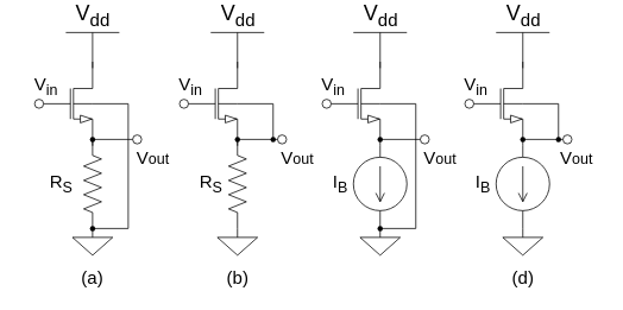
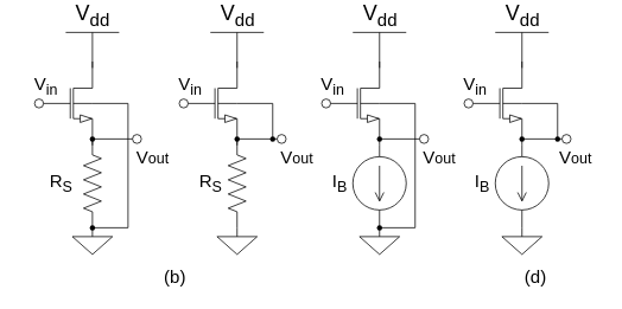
  <mxCell id="0" />
  <mxCell id="1" parent="0" />
  <mxCell id="2" value="" style="verticalLabelPosition=bottom;shadow=0;dashed=0;align=center;html=1;verticalAlign=top;shape=mxgraph.electrical.transistors.nmos_bulk;pointerEvents=1;" vertex="1" parent="1"><mxGeometry x="43" y="50" width="60" height="100" as="geometry" /></mxCell>
  <mxCell id="3" value="" style="verticalLabelPosition=bottom;shadow=0;dashed=0;align=center;html=1;verticalAlign=top;shape=mxgraph.electrical.transistors.nmos_bulk;pointerEvents=1;" vertex="1" parent="1"><mxGeometry x="205.5" y="50" width="60" height="100" as="geometry" /></mxCell>
  <mxCell id="4" value="" style="verticalLabelPosition=bottom;shadow=0;dashed=0;align=center;html=1;verticalAlign=top;shape=mxgraph.electrical.transistors.nmos_bulk;pointerEvents=1;" vertex="1" parent="1"><mxGeometry x="365.5" y="50" width="60" height="100" as="geometry" /></mxCell>
  <mxCell id="5" value="" style="verticalLabelPosition=bottom;shadow=0;dashed=0;align=center;html=1;verticalAlign=top;shape=mxgraph.electrical.transistors.nmos_bulk;pointerEvents=1;" vertex="1" parent="1"><mxGeometry x="525.5" y="50" width="60" height="100" as="geometry" /></mxCell>
  <mxCell id="6" value="" style="pointerEvents=1;verticalLabelPosition=bottom;shadow=0;dashed=0;align=center;html=1;verticalAlign=top;shape=mxgraph.electrical.resistors.resistor_2;rotation=90;" vertex="1" parent="1"><mxGeometry x="53" y="180" width="100" height="20" as="geometry" /></mxCell>
  <mxCell id="7" value="" style="pointerEvents=1;verticalLabelPosition=bottom;shadow=0;dashed=0;align=center;html=1;verticalAlign=top;shape=mxgraph.electrical.resistors.resistor_2;rotation=90;" vertex="1" parent="1"><mxGeometry x="215.5" y="180" width="100" height="20" as="geometry" /></mxCell>
  <mxCell id="8" value="" style="pointerEvents=1;verticalLabelPosition=bottom;shadow=0;dashed=0;align=center;html=1;verticalAlign=top;shape=mxgraph.electrical.signal_sources.source;aspect=fixed;points=[[0.5,0,0],[1,0.5,0],[0.5,1,0],[0,0.5,0]];elSignalType=dc1;rotation=90;" vertex="1" parent="1"><mxGeometry x="395.5" y="160" width="60" height="60" as="geometry" /></mxCell>
  <mxCell id="9" value="" style="pointerEvents=1;verticalLabelPosition=bottom;shadow=0;dashed=0;align=center;html=1;verticalAlign=top;shape=mxgraph.electrical.signal_sources.source;aspect=fixed;points=[[0.5,0,0],[1,0.5,0],[0.5,1,0],[0,0.5,0]];elSignalType=dc1;rotation=90;" vertex="1" parent="1"><mxGeometry x="555.5" y="160" width="60" height="60" as="geometry" /></mxCell>
  <mxCell id="10" value="" style="pointerEvents=1;verticalLabelPosition=bottom;shadow=0;dashed=0;align=center;html=1;verticalAlign=top;shape=mxgraph.electrical.signal_sources.signal_ground;" vertex="1" parent="1"><mxGeometry x="80.5" y="240" width="45" height="30" as="geometry" /></mxCell>
  <mxCell id="11" value="" style="pointerEvents=1;verticalLabelPosition=bottom;shadow=0;dashed=0;align=center;html=1;verticalAlign=top;shape=mxgraph.electrical.signal_sources.signal_ground;" vertex="1" parent="1"><mxGeometry x="243" y="240" width="45" height="30" as="geometry" /></mxCell>
  <mxCell id="12" value="" style="pointerEvents=1;verticalLabelPosition=bottom;shadow=0;dashed=0;align=center;html=1;verticalAlign=top;shape=mxgraph.electrical.signal_sources.signal_ground;" vertex="1" parent="1"><mxGeometry x="403" y="240" width="45" height="30" as="geometry" /></mxCell>
  <mxCell id="13" value="" style="pointerEvents=1;verticalLabelPosition=bottom;shadow=0;dashed=0;align=center;html=1;verticalAlign=top;shape=mxgraph.electrical.signal_sources.signal_ground;" vertex="1" parent="1"><mxGeometry x="563" y="240" width="45" height="30" as="geometry" /></mxCell>
  <mxCell id="14" value="" style="endArrow=none;html=1;strokeWidth=1;rounded=0;entryX=1;entryY=0.5;entryDx=0;entryDy=0;entryPerimeter=0;exitDx=0;exitDy=0;exitPerimeter=0;" edge="1" parent="1" source="46" target="8"><mxGeometry width="100" relative="1" as="geometry"><mxPoint x="375.5" y="260" as="sourcePoint" /><mxPoint x="475.5" y="260" as="targetPoint" /></mxGeometry></mxCell>
  <mxCell id="15" value="" style="endArrow=none;html=1;strokeWidth=1;rounded=0;entryX=1;entryY=0.5;entryDx=0;entryDy=0;entryPerimeter=0;exitX=0.5;exitY=0;exitDx=0;exitDy=0;exitPerimeter=0;" edge="1" parent="1" source="13" target="9"><mxGeometry width="100" relative="1" as="geometry"><mxPoint x="415.5" y="260" as="sourcePoint" /><mxPoint x="515.5" y="260" as="targetPoint" /></mxGeometry></mxCell>
  <mxCell id="16" value="" style="endArrow=none;html=1;strokeWidth=1;rounded=0;entryX=1;entryY=1;entryDx=0;entryDy=0;entryPerimeter=0;exitX=0;exitY=0.5;exitDx=0;exitDy=0;exitPerimeter=0;" edge="1" parent="1" source="8" target="4"><mxGeometry width="100" relative="1" as="geometry"><mxPoint x="375.5" y="190" as="sourcePoint" /><mxPoint x="475.5" y="190" as="targetPoint" /></mxGeometry></mxCell>
  <mxCell id="17" value="" style="endArrow=none;html=1;strokeWidth=1;rounded=0;entryX=1;entryY=1;entryDx=0;entryDy=0;entryPerimeter=0;exitX=0;exitY=0.5;exitDx=0;exitDy=0;exitPerimeter=0;" edge="1" parent="1" source="9" target="5"><mxGeometry width="100" relative="1" as="geometry"><mxPoint x="415.5" y="190" as="sourcePoint" /><mxPoint x="515.5" y="190" as="targetPoint" /></mxGeometry></mxCell>
  <mxCell id="18" value="V&lt;sub&gt;dd&lt;/sub&gt;" style="verticalLabelPosition=top;verticalAlign=bottom;shape=mxgraph.electrical.signal_sources.vdd;shadow=0;dashed=0;align=center;strokeWidth=1;fontSize=24;html=1;flipV=1;" vertex="1" parent="1"><mxGeometry x="73" y="20" width="60" height="40" as="geometry" /></mxCell>
  <mxCell id="19" value="V&lt;sub&gt;dd&lt;/sub&gt;" style="verticalLabelPosition=top;verticalAlign=bottom;shape=mxgraph.electrical.signal_sources.vdd;shadow=0;dashed=0;align=center;strokeWidth=1;fontSize=24;html=1;flipV=1;" vertex="1" parent="1"><mxGeometry x="235.5" y="20" width="60" height="40" as="geometry" /></mxCell>
  <mxCell id="20" value="V&lt;sub&gt;dd&lt;/sub&gt;" style="verticalLabelPosition=top;verticalAlign=bottom;shape=mxgraph.electrical.signal_sources.vdd;shadow=0;dashed=0;align=center;strokeWidth=1;fontSize=24;html=1;flipV=1;" vertex="1" parent="1"><mxGeometry x="395.5" y="20" width="60" height="40" as="geometry" /></mxCell>
  <mxCell id="21" value="V&lt;sub&gt;dd&lt;/sub&gt;" style="verticalLabelPosition=top;verticalAlign=bottom;shape=mxgraph.electrical.signal_sources.vdd;shadow=0;dashed=0;align=center;strokeWidth=1;fontSize=24;html=1;flipV=1;" vertex="1" parent="1"><mxGeometry x="555.5" y="20" width="60" height="40" as="geometry" /></mxCell>
  <mxCell id="22" value="" style="endArrow=none;html=1;strokeWidth=1;rounded=0;" edge="1" parent="1"><mxGeometry width="100" relative="1" as="geometry"><mxPoint x="103" y="140" as="sourcePoint" /><mxPoint x="153" y="140" as="targetPoint" /></mxGeometry></mxCell>
  <mxCell id="23" value="" style="endArrow=none;html=1;strokeWidth=1;rounded=0;" edge="1" parent="1" source="49"><mxGeometry width="100" relative="1" as="geometry"><mxPoint x="265.5" y="140" as="sourcePoint" /><mxPoint x="315.5" y="140" as="targetPoint" /></mxGeometry></mxCell>
  <mxCell id="24" value="" style="endArrow=none;html=1;strokeWidth=1;rounded=0;" edge="1" parent="1" source="34"><mxGeometry width="100" relative="1" as="geometry"><mxPoint x="425.5" y="140" as="sourcePoint" /><mxPoint x="475.5" y="140" as="targetPoint" /></mxGeometry></mxCell>
  <mxCell id="25" value="" style="endArrow=none;html=1;strokeWidth=1;rounded=0;" edge="1" parent="1" source="51"><mxGeometry width="100" relative="1" as="geometry"><mxPoint x="585.5" y="140" as="sourcePoint" /><mxPoint x="635.5" y="140" as="targetPoint" /></mxGeometry></mxCell>
  <mxCell id="26" value="" style="verticalLabelPosition=bottom;shadow=0;dashed=0;align=center;html=1;verticalAlign=top;strokeWidth=1;shape=ellipse;" vertex="1" parent="1"><mxGeometry x="148" y="135" width="10" height="10" as="geometry" /></mxCell>
  <mxCell id="27" value="" style="verticalLabelPosition=bottom;shadow=0;dashed=0;align=center;html=1;verticalAlign=top;strokeWidth=1;shape=ellipse;" vertex="1" parent="1"><mxGeometry x="310.5" y="135" width="10" height="10" as="geometry" /></mxCell>
  <mxCell id="28" value="" style="verticalLabelPosition=bottom;shadow=0;dashed=0;align=center;html=1;verticalAlign=top;strokeWidth=1;shape=ellipse;" vertex="1" parent="1"><mxGeometry x="470.5" y="135" width="10" height="10" as="geometry" /></mxCell>
  <mxCell id="29" value="" style="verticalLabelPosition=bottom;shadow=0;dashed=0;align=center;html=1;verticalAlign=top;strokeWidth=1;shape=ellipse;" vertex="1" parent="1"><mxGeometry x="630.5" y="135" width="10" height="10" as="geometry" /></mxCell>
  <mxCell id="30" value="" style="shape=waypoint;sketch=0;fillStyle=solid;size=6;pointerEvents=1;points=[];fillColor=none;resizable=0;rotatable=0;perimeter=centerPerimeter;snapToPoint=1;" vertex="1" parent="1"><mxGeometry x="93" y="130" width="20" height="20" as="geometry" /></mxCell>
  <mxCell id="31" value="" style="endArrow=none;html=1;strokeWidth=1;rounded=0;" edge="1" parent="1" target="32"><mxGeometry width="100" relative="1" as="geometry"><mxPoint x="265.5" y="140" as="sourcePoint" /><mxPoint x="315.5" y="140" as="targetPoint" /></mxGeometry></mxCell>
  <mxCell id="32" value="" style="shape=waypoint;sketch=0;fillStyle=solid;size=6;pointerEvents=1;points=[];fillColor=none;resizable=0;rotatable=0;perimeter=centerPerimeter;snapToPoint=1;" vertex="1" parent="1"><mxGeometry x="255.5" y="130" width="20" height="20" as="geometry" /></mxCell>
  <mxCell id="33" value="" style="endArrow=none;html=1;strokeWidth=1;rounded=0;" edge="1" parent="1" target="34"><mxGeometry width="100" relative="1" as="geometry"><mxPoint x="425.5" y="140" as="sourcePoint" /><mxPoint x="475.5" y="140" as="targetPoint" /></mxGeometry></mxCell>
  <mxCell id="34" value="" style="shape=waypoint;sketch=0;fillStyle=solid;size=6;pointerEvents=1;points=[];fillColor=none;resizable=0;rotatable=0;perimeter=centerPerimeter;snapToPoint=1;" vertex="1" parent="1"><mxGeometry x="415.5" y="130" width="20" height="20" as="geometry" /></mxCell>
  <mxCell id="35" value="" style="endArrow=none;html=1;strokeWidth=1;rounded=0;" edge="1" parent="1" target="36"><mxGeometry width="100" relative="1" as="geometry"><mxPoint x="585.5" y="140" as="sourcePoint" /><mxPoint x="635.5" y="140" as="targetPoint" /></mxGeometry></mxCell>
  <mxCell id="36" value="" style="shape=waypoint;sketch=0;fillStyle=solid;size=6;pointerEvents=1;points=[];fillColor=none;resizable=0;rotatable=0;perimeter=centerPerimeter;snapToPoint=1;" vertex="1" parent="1"><mxGeometry x="575.5" y="130" width="20" height="20" as="geometry" /></mxCell>
  <mxCell id="37" value="" style="endArrow=none;html=1;strokeWidth=1;rounded=0;exitX=1;exitY=0.5;exitDx=0;exitDy=0;exitPerimeter=0;entryX=1;entryY=0.5;entryDx=0;entryDy=0;entryPerimeter=0;" edge="1" parent="1" source="2" target="6"><mxGeometry width="100" relative="1" as="geometry"><mxPoint x="213" y="120" as="sourcePoint" /><mxPoint x="143" y="210" as="targetPoint" /><Array as="points"><mxPoint x="143" y="100" /><mxPoint x="143" y="240" /></Array></mxGeometry></mxCell>
  <mxCell id="38" value="" style="shape=waypoint;sketch=0;fillStyle=solid;size=6;pointerEvents=1;points=[];fillColor=none;resizable=0;rotatable=0;perimeter=centerPerimeter;snapToPoint=1;" vertex="1" parent="1"><mxGeometry x="93" y="230" width="20" height="20" as="geometry" /></mxCell>
  <mxCell id="39" value="" style="verticalLabelPosition=bottom;shadow=0;dashed=0;align=center;html=1;verticalAlign=top;strokeWidth=1;shape=ellipse;" vertex="1" parent="1"><mxGeometry x="38" y="95" width="10" height="10" as="geometry" /></mxCell>
  <mxCell id="40" value="" style="verticalLabelPosition=bottom;shadow=0;dashed=0;align=center;html=1;verticalAlign=top;strokeWidth=1;shape=ellipse;" vertex="1" parent="1"><mxGeometry x="200.5" y="95" width="10" height="10" as="geometry" /></mxCell>
  <mxCell id="41" value="" style="verticalLabelPosition=bottom;shadow=0;dashed=0;align=center;html=1;verticalAlign=top;strokeWidth=1;shape=ellipse;" vertex="1" parent="1"><mxGeometry x="360.5" y="95" width="10" height="10" as="geometry" /></mxCell>
  <mxCell id="42" value="" style="verticalLabelPosition=bottom;shadow=0;dashed=0;align=center;html=1;verticalAlign=top;strokeWidth=1;shape=ellipse;" vertex="1" parent="1"><mxGeometry x="520.5" y="95" width="10" height="10" as="geometry" /></mxCell>
  <mxCell id="43" value="" style="endArrow=none;html=1;strokeWidth=1;rounded=0;exitX=1;exitY=0.5;exitDx=0;exitDy=0;exitPerimeter=0;" edge="1" parent="1" source="3"><mxGeometry width="100" relative="1" as="geometry"><mxPoint x="255.5" y="120" as="sourcePoint" /><mxPoint x="305.5" y="140" as="targetPoint" /><Array as="points"><mxPoint x="305.5" y="100" /></Array></mxGeometry></mxCell>
  <mxCell id="44" value="" style="endArrow=none;html=1;strokeWidth=1;rounded=0;exitX=1;exitY=0.5;exitDx=0;exitDy=0;exitPerimeter=0;entryX=1;entryY=0.5;entryDx=0;entryDy=0;entryPerimeter=0;" edge="1" parent="1"><mxGeometry width="100" relative="1" as="geometry"><mxPoint x="425.5" y="100" as="sourcePoint" /><mxPoint x="425.5" y="240" as="targetPoint" /><Array as="points"><mxPoint x="465.5" y="100" /><mxPoint x="465.5" y="240" /></Array></mxGeometry></mxCell>
  <mxCell id="45" value="" style="endArrow=none;html=1;strokeWidth=1;rounded=0;entryDx=0;entryDy=0;entryPerimeter=0;exitX=0.5;exitY=0;exitDx=0;exitDy=0;exitPerimeter=0;" edge="1" parent="1" source="12" target="46"><mxGeometry width="100" relative="1" as="geometry"><mxPoint x="425.5" y="240" as="sourcePoint" /><mxPoint x="425.5" y="220" as="targetPoint" /></mxGeometry></mxCell>
  <mxCell id="46" value="" style="shape=waypoint;sketch=0;fillStyle=solid;size=6;pointerEvents=1;points=[];fillColor=none;resizable=0;rotatable=0;perimeter=centerPerimeter;snapToPoint=1;" vertex="1" parent="1"><mxGeometry x="415.5" y="230" width="20" height="20" as="geometry" /></mxCell>
  <mxCell id="47" value="" style="endArrow=none;html=1;strokeWidth=1;rounded=0;exitX=1;exitY=0.5;exitDx=0;exitDy=0;exitPerimeter=0;" edge="1" parent="1" source="5"><mxGeometry width="100" relative="1" as="geometry"><mxPoint x="585.5" y="95" as="sourcePoint" /><mxPoint x="625.5" y="140" as="targetPoint" /><Array as="points"><mxPoint x="625.5" y="100" /></Array></mxGeometry></mxCell>
  <mxCell id="48" value="" style="endArrow=none;html=1;strokeWidth=1;rounded=0;" edge="1" parent="1" source="32" target="49"><mxGeometry width="100" relative="1" as="geometry"><mxPoint x="265.5" y="140" as="sourcePoint" /><mxPoint x="315.5" y="140" as="targetPoint" /></mxGeometry></mxCell>
  <mxCell id="49" value="" style="shape=waypoint;sketch=0;fillStyle=solid;size=6;pointerEvents=1;points=[];fillColor=none;resizable=0;rotatable=0;perimeter=centerPerimeter;snapToPoint=1;" vertex="1" parent="1"><mxGeometry x="295.5" y="130" width="20" height="20" as="geometry" /></mxCell>
  <mxCell id="50" value="" style="endArrow=none;html=1;strokeWidth=1;rounded=0;" edge="1" parent="1" source="36" target="51"><mxGeometry width="100" relative="1" as="geometry"><mxPoint x="585.5" y="140" as="sourcePoint" /><mxPoint x="635.5" y="140" as="targetPoint" /></mxGeometry></mxCell>
  <mxCell id="51" value="" style="shape=waypoint;sketch=0;fillStyle=solid;size=6;pointerEvents=1;points=[];fillColor=none;resizable=0;rotatable=0;perimeter=centerPerimeter;snapToPoint=1;" vertex="1" parent="1"><mxGeometry x="615.5" y="130" width="20" height="20" as="geometry" /></mxCell>
  <mxCell id="52" value="&lt;font style=&quot;font-size: 20px;&quot;&gt;V&lt;sub&gt;in&lt;/sub&gt;&lt;/font&gt;" style="text;html=1;align=center;verticalAlign=middle;whiteSpace=wrap;rounded=0;" vertex="1" parent="1"><mxGeometry x="20.5" y="65" width="60" height="30" as="geometry" /></mxCell>
  <mxCell id="53" value="&lt;font style=&quot;font-size: 20px;&quot;&gt;V&lt;sub&gt;in&lt;/sub&gt;&lt;/font&gt;" style="text;html=1;align=center;verticalAlign=middle;whiteSpace=wrap;rounded=0;" vertex="1" parent="1"><mxGeometry x="183" y="65" width="60" height="30" as="geometry" /></mxCell>
  <mxCell id="54" value="&lt;font style=&quot;font-size: 20px;&quot;&gt;V&lt;sub&gt;in&lt;/sub&gt;&lt;/font&gt;" style="text;html=1;align=center;verticalAlign=middle;whiteSpace=wrap;rounded=0;" vertex="1" parent="1"><mxGeometry x="343" y="65" width="60" height="30" as="geometry" /></mxCell>
  <mxCell id="55" value="&lt;font style=&quot;font-size: 20px;&quot;&gt;V&lt;sub&gt;in&lt;/sub&gt;&lt;/font&gt;" style="text;html=1;align=center;verticalAlign=middle;whiteSpace=wrap;rounded=0;" vertex="1" parent="1"><mxGeometry x="503" y="65" width="60" height="30" as="geometry" /></mxCell>
  <mxCell id="56" value="&lt;font style=&quot;font-size: 20px;&quot;&gt;V&lt;/font&gt;&lt;font style=&quot;font-size: 16.667px;&quot;&gt;out&lt;/font&gt;" style="text;html=1;align=center;verticalAlign=middle;whiteSpace=wrap;rounded=0;" vertex="1" parent="1"><mxGeometry x="615.5" y="145" width="60" height="30" as="geometry" /></mxCell>
  <mxCell id="57" value="&lt;font style=&quot;font-size: 20px;&quot;&gt;V&lt;/font&gt;&lt;font style=&quot;font-size: 16.667px;&quot;&gt;out&lt;/font&gt;" style="text;html=1;align=center;verticalAlign=middle;whiteSpace=wrap;rounded=0;" vertex="1" parent="1"><mxGeometry x="463" y="145" width="60" height="30" as="geometry" /></mxCell>
  <mxCell id="58" value="&lt;font style=&quot;font-size: 20px;&quot;&gt;V&lt;/font&gt;&lt;font style=&quot;font-size: 16.667px;&quot;&gt;out&lt;/font&gt;" style="text;html=1;align=center;verticalAlign=middle;whiteSpace=wrap;rounded=0;" vertex="1" parent="1"><mxGeometry x="303" y="145" width="60" height="30" as="geometry" /></mxCell>
  <mxCell id="59" value="&lt;font style=&quot;font-size: 20px;&quot;&gt;V&lt;/font&gt;&lt;font style=&quot;font-size: 16.667px;&quot;&gt;out&lt;/font&gt;" style="text;html=1;align=center;verticalAlign=middle;whiteSpace=wrap;rounded=0;" vertex="1" parent="1"><mxGeometry x="140.5" y="145" width="60" height="30" as="geometry" /></mxCell>
  <mxCell id="60" value="&lt;span style=&quot;font-size: 20px;&quot;&gt;R&lt;sub&gt;S&lt;/sub&gt;&lt;/span&gt;" style="text;html=1;align=center;verticalAlign=middle;whiteSpace=wrap;rounded=0;" vertex="1" parent="1"><mxGeometry x="38" y="175" width="60" height="30" as="geometry" /></mxCell>
  <mxCell id="61" value="&lt;span style=&quot;font-size: 20px;&quot;&gt;R&lt;sub&gt;S&lt;/sub&gt;&lt;/span&gt;" style="text;html=1;align=center;verticalAlign=middle;whiteSpace=wrap;rounded=0;" vertex="1" parent="1"><mxGeometry x="205.5" y="175" width="60" height="30" as="geometry" /></mxCell>
  <mxCell id="62" value="&lt;span style=&quot;font-size: 20px;&quot;&gt;I&lt;sub&gt;B&lt;/sub&gt;&lt;/span&gt;" style="text;html=1;align=center;verticalAlign=middle;whiteSpace=wrap;rounded=0;" vertex="1" parent="1"><mxGeometry x="350.5" y="175" width="60" height="30" as="geometry" /></mxCell>
  <mxCell id="63" value="&lt;span style=&quot;font-size: 20px;&quot;&gt;I&lt;sub&gt;B&lt;/sub&gt;&lt;/span&gt;" style="text;html=1;align=center;verticalAlign=middle;whiteSpace=wrap;rounded=0;" vertex="1" parent="1"><mxGeometry x="510.5" y="175" width="60" height="30" as="geometry" /></mxCell>
- <mxCell id="64" value="(a)" style="text;html=1;align=center;verticalAlign=middle;whiteSpace=wrap;rounded=0;fontSize=20;" vertex="1" parent="1"><mxGeometry x="73" y="280" width="60" height="30" as="geometry" /></mxCell>
- <mxCell id="65" value="(b)" style="text;html=1;align=center;verticalAlign=middle;whiteSpace=wrap;rounded=0;fontSize=20;" vertex="1" parent="1"><mxGeometry x="235.5" y="280" width="60" height="30" as="geometry" /></mxCell>
- <mxCell id="66" value="(d)" style="text;html=1;align=center;verticalAlign=middle;whiteSpace=wrap;rounded=0;fontSize=20;" vertex="1" parent="1"><mxGeometry x="555.5" y="280" width="60" height="30" as="geometry" /></mxCell>
+ <mxCell id="65" value="(b)" style="text;html=1;align=center;verticalAlign=middle;whiteSpace=wrap;rounded=0;fontSize=20;" vertex="1" parent="1"><mxGeometry x="165.5" y="280" width="60" height="30" as="geometry" /></mxCell>
+ <mxCell id="66" value="(d)" style="text;html=1;align=center;verticalAlign=middle;whiteSpace=wrap;rounded=0;fontSize=20;" vertex="1" parent="1"><mxGeometry x="570.5" y="280" width="60" height="30" as="geometry" /></mxCell>
